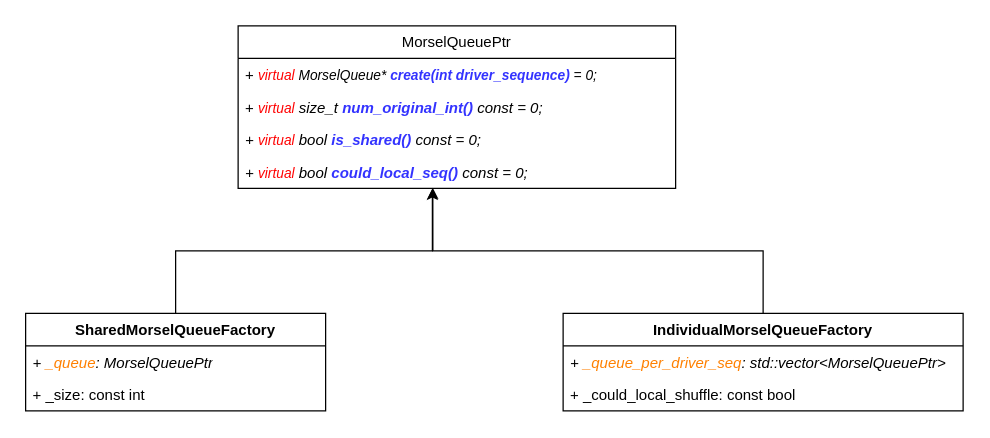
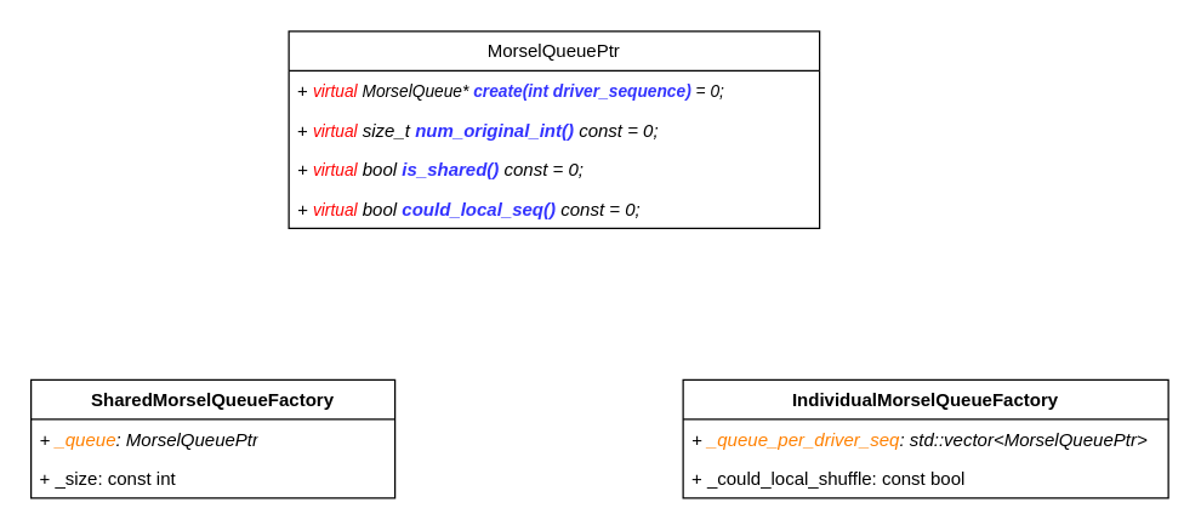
  <mxCell id="0" />
  <mxCell id="1" parent="0" />
  <mxCell id="2" value="MorselQueuePtr" style="swimlane;fontStyle=0;childLayout=stackLayout;horizontal=1;startSize=26;fillColor=none;horizontalStack=0;resizeParent=1;resizeParentMax=0;resizeLast=0;collapsible=1;marginBottom=0;whiteSpace=wrap;html=1;" vertex="1" parent="1"><mxGeometry x="190" y="20" width="350" height="130" as="geometry" /></mxCell>
  <mxCell id="3" value="+ &lt;i&gt;&lt;font style=&quot;font-size: 11px;&quot;&gt;&lt;font color=&quot;#ff0000&quot;&gt;virtual&lt;/font&gt; MorselQueue* &lt;font color=&quot;#3333ff&quot;&gt;&lt;b&gt;create(int driver_sequence)&lt;/b&gt; &lt;/font&gt;= 0;&lt;/font&gt;&lt;/i&gt;" style="text;strokeColor=none;fillColor=none;align=left;verticalAlign=top;spacingLeft=4;spacingRight=4;overflow=hidden;rotatable=0;points=[[0,0.5],[1,0.5]];portConstraint=eastwest;whiteSpace=wrap;html=1;" vertex="1" parent="2"><mxGeometry y="26" width="350" height="26" as="geometry" /></mxCell>
  <mxCell id="4" value="+&amp;nbsp;&lt;i style=&quot;border-color: var(--border-color);&quot;&gt;&lt;font style=&quot;border-color: var(--border-color); font-size: 11px;&quot;&gt;&lt;font style=&quot;border-color: var(--border-color);&quot; color=&quot;#ff0000&quot;&gt;virtual&lt;/font&gt;&lt;/font&gt;&lt;/i&gt;&lt;i&gt;&amp;nbsp;size_t &lt;font color=&quot;#3333ff&quot;&gt;&lt;b&gt;num_original_int() &lt;/b&gt;&lt;/font&gt;const = 0;&lt;/i&gt;" style="text;strokeColor=none;fillColor=none;align=left;verticalAlign=top;spacingLeft=4;spacingRight=4;overflow=hidden;rotatable=0;points=[[0,0.5],[1,0.5]];portConstraint=eastwest;whiteSpace=wrap;html=1;" vertex="1" parent="2"><mxGeometry y="52" width="350" height="26" as="geometry" /></mxCell>
  <mxCell id="5" value="&lt;i&gt;+&amp;nbsp;&lt;/i&gt;&lt;i style=&quot;border-color: var(--border-color);&quot;&gt;&lt;font style=&quot;border-color: var(--border-color); font-size: 11px;&quot;&gt;&lt;font style=&quot;border-color: var(--border-color);&quot; color=&quot;#ff0000&quot;&gt;virtual&lt;/font&gt;&lt;/font&gt;&lt;/i&gt;&lt;i&gt;&amp;nbsp;bool &lt;font color=&quot;#3333ff&quot;&gt;&lt;b&gt;is_shared()&lt;/b&gt;&lt;/font&gt; const = 0;&lt;/i&gt;" style="text;strokeColor=none;fillColor=none;align=left;verticalAlign=top;spacingLeft=4;spacingRight=4;overflow=hidden;rotatable=0;points=[[0,0.5],[1,0.5]];portConstraint=eastwest;whiteSpace=wrap;html=1;" vertex="1" parent="2"><mxGeometry y="78" width="350" height="26" as="geometry" /></mxCell>
  <mxCell id="6" value="&lt;i&gt;+&amp;nbsp;&lt;/i&gt;&lt;i style=&quot;border-color: var(--border-color);&quot;&gt;&lt;font style=&quot;border-color: var(--border-color); font-size: 11px;&quot;&gt;&lt;font style=&quot;border-color: var(--border-color);&quot; color=&quot;#ff0000&quot;&gt;virtual&lt;/font&gt;&lt;/font&gt;&lt;/i&gt;&lt;i&gt;&amp;nbsp;bool &lt;font color=&quot;#3333ff&quot;&gt;&lt;b&gt;could_local_seq()&lt;/b&gt; &lt;/font&gt;const = 0;&lt;/i&gt;" style="text;strokeColor=none;fillColor=none;align=left;verticalAlign=top;spacingLeft=4;spacingRight=4;overflow=hidden;rotatable=0;points=[[0,0.5],[1,0.5]];portConstraint=eastwest;whiteSpace=wrap;html=1;" vertex="1" parent="2"><mxGeometry y="104" width="350" height="26" as="geometry" /></mxCell>
- <mxCell id="7" style="edgeStyle=orthogonalEdgeStyle;rounded=0;orthogonalLoop=1;jettySize=auto;html=1;exitX=0.5;exitY=0;exitDx=0;exitDy=0;entryX=0.444;entryY=1.011;entryDx=0;entryDy=0;entryPerimeter=0;" edge="1" parent="1" source="8" target="6"><mxGeometry relative="1" as="geometry" /></mxCell>
  <mxCell id="8" value="SharedMorselQueueFactory" style="swimlane;fontStyle=1;align=center;verticalAlign=top;childLayout=stackLayout;horizontal=1;startSize=26;horizontalStack=0;resizeParent=1;resizeParentMax=0;resizeLast=0;collapsible=1;marginBottom=0;whiteSpace=wrap;html=1;" vertex="1" parent="1"><mxGeometry x="20" y="250" width="240" height="78" as="geometry" /></mxCell>
  <mxCell id="9" value="&lt;i&gt;+ &lt;font color=&quot;#ff8000&quot;&gt;_queue&lt;/font&gt;: MorselQueuePtr&lt;/i&gt;" style="text;strokeColor=none;fillColor=none;align=left;verticalAlign=top;spacingLeft=4;spacingRight=4;overflow=hidden;rotatable=0;points=[[0,0.5],[1,0.5]];portConstraint=eastwest;whiteSpace=wrap;html=1;" vertex="1" parent="8"><mxGeometry y="26" width="240" height="26" as="geometry" /></mxCell>
  <mxCell id="10" value="+ _size: const int" style="text;strokeColor=none;fillColor=none;align=left;verticalAlign=top;spacingLeft=4;spacingRight=4;overflow=hidden;rotatable=0;points=[[0,0.5],[1,0.5]];portConstraint=eastwest;whiteSpace=wrap;html=1;" vertex="1" parent="8"><mxGeometry y="52" width="240" height="26" as="geometry" /></mxCell>
- <mxCell id="11" style="edgeStyle=orthogonalEdgeStyle;rounded=0;orthogonalLoop=1;jettySize=auto;html=1;exitX=0.5;exitY=0;exitDx=0;exitDy=0;entryX=0.445;entryY=0.982;entryDx=0;entryDy=0;entryPerimeter=0;" edge="1" parent="1" source="12" target="6"><mxGeometry relative="1" as="geometry" /></mxCell>
  <mxCell id="12" value="IndividualMorselQueueFactory" style="swimlane;fontStyle=1;align=center;verticalAlign=top;childLayout=stackLayout;horizontal=1;startSize=26;horizontalStack=0;resizeParent=1;resizeParentMax=0;resizeLast=0;collapsible=1;marginBottom=0;whiteSpace=wrap;html=1;" vertex="1" parent="1"><mxGeometry x="450" y="250" width="320" height="78" as="geometry" /></mxCell>
  <mxCell id="13" value="&lt;i&gt;+ &lt;font color=&quot;#ff8000&quot;&gt;_queue_per_driver_seq&lt;/font&gt;: std::vector&amp;lt;MorselQueuePtr&amp;gt;&lt;/i&gt;" style="text;strokeColor=none;fillColor=none;align=left;verticalAlign=top;spacingLeft=4;spacingRight=4;overflow=hidden;rotatable=0;points=[[0,0.5],[1,0.5]];portConstraint=eastwest;whiteSpace=wrap;html=1;" vertex="1" parent="12"><mxGeometry y="26" width="320" height="26" as="geometry" /></mxCell>
  <mxCell id="14" value="+ _could_local_shuffle: const bool" style="text;strokeColor=none;fillColor=none;align=left;verticalAlign=top;spacingLeft=4;spacingRight=4;overflow=hidden;rotatable=0;points=[[0,0.5],[1,0.5]];portConstraint=eastwest;whiteSpace=wrap;html=1;" vertex="1" parent="12"><mxGeometry y="52" width="320" height="26" as="geometry" /></mxCell>
